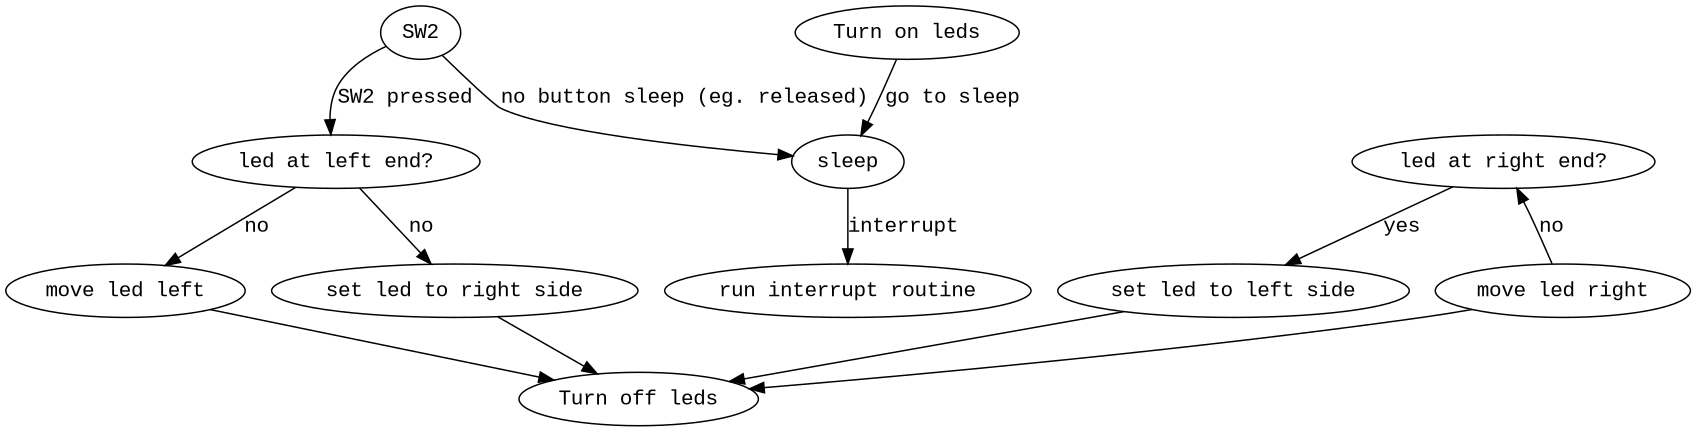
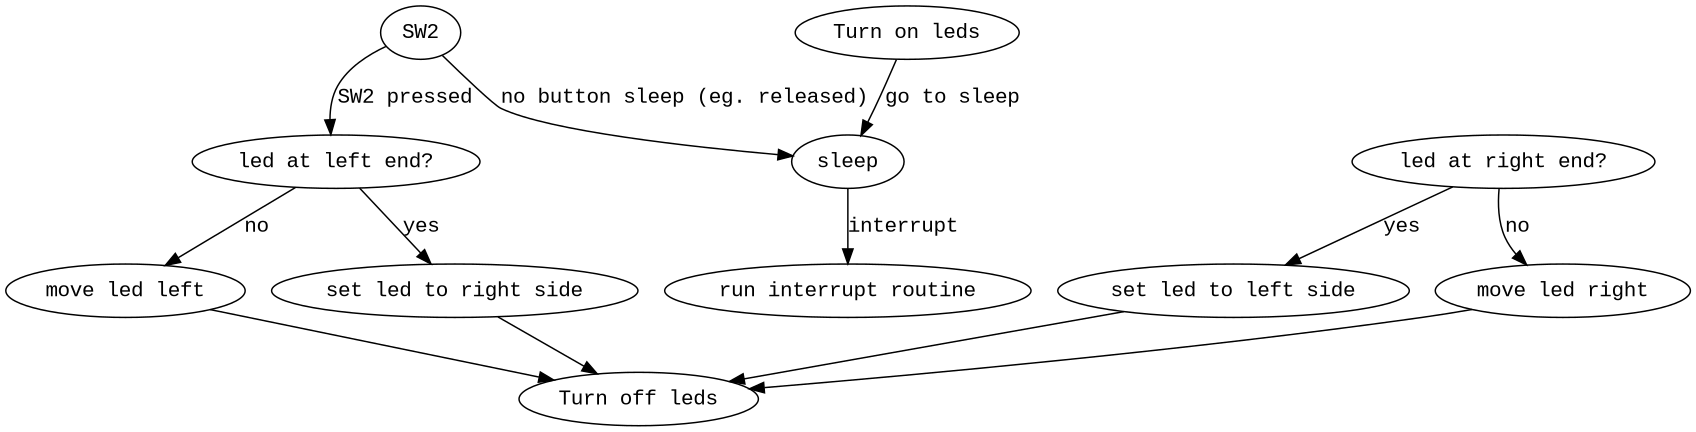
  digraph {
    fontname="Liberation Mono"
    rankdir=TB
    node [fontname="Liberation Mono"]
    edge [fontname="Liberation Mono"]
    n1 [label=sleep]
    n2 [label="run interrupt routine"]
    SW2
    n4 [label="led at left end?"]
    n5 [label="led at right end?"]
    n6 [label="set led to left side"]
    n7 [label="move led right"]
    n8 [label="set led to right side"]
    n9 [label="move led left"]
    n10 [label="Turn off leds"]
    n11 [label="Turn on leds"]
    n1 -> n2 [label=interrupt]
    SW2 -> n1 [label="no button sleep (eg. released)"]
    SW2 -> n4 [label="SW2 pressed"]
-   n4 -> n8 [label=no]
+   n4 -> n8 [label=yes]
    n4 -> n9 [label=no]
    n5 -> n6 [label=yes]
-   n7 -> n5 [label=no]
+   n5 -> n7 [label=no]
    n6 -> n10
    n7 -> n10
    n8 -> n10
    n9 -> n10
    n11 -> n1 [label="go to sleep"]
  }
